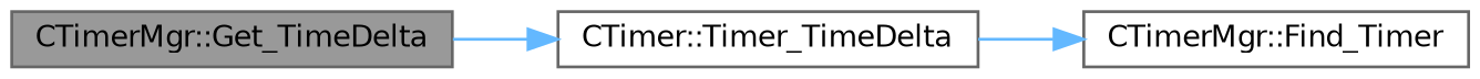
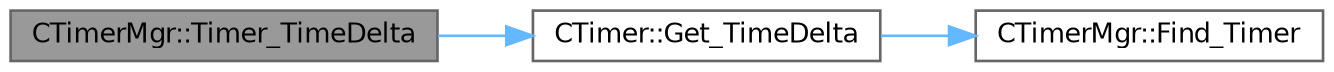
  digraph {
    rankdir=LR
    node [color=grey40 fillcolor=white fontname=Helvetica fontsize=10 shape=box style=filled]
    edge [color=steelblue1 fontname=Helvetica fontsize=10 labelfontname=Helvetica labelfontsize=10 style=solid]
-   n1 [color=gray40 fillcolor=grey60 fontcolor=black height=0.2 label="CTimerMgr::Get_TimeDelta" width=0.4]
-   n2 [height=0.2 label="CTimer::Timer_TimeDelta" width=0.4]
+   n1 [color=gray40 fillcolor=grey60 fontcolor=black height=0.2 label="CTimerMgr::Timer_TimeDelta" width=0.4]
+   n2 [height=0.2 label="CTimer::Get_TimeDelta" width=0.4]
    n3 [height=0.2 label="CTimerMgr::Find_Timer" width=0.4]
    n1 -> n2
    n2 -> n3
  }
